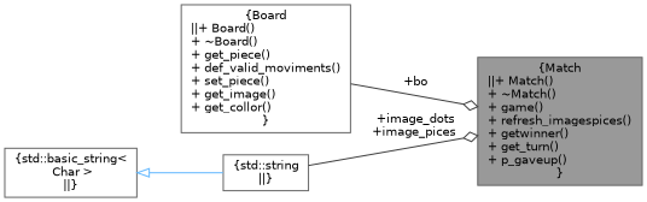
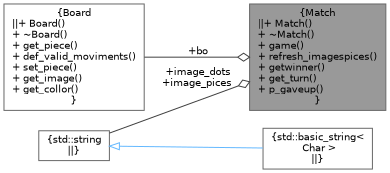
  digraph {
    rankdir=LR
    node [color=gray40 fillcolor=white fontname=Helvetica fontsize=10 shape=box style=filled]
    edge [arrowhead=odiamond color=grey25 fontname=Helvetica fontsize=10 labelfontname=Helvetica labelfontsize=10 style=solid]
    n1 [fillcolor=grey60 fontcolor=black height=0.2 label="{Match\n||+ Match()\l+ ~Match()\l+ game()\l+ refresh_imagespices()\l+ getwinner()\l+ get_turn()\l+ p_gaveup()\l}" width=0.4]
    n2 [height=0.2 label="{Board\n||+ Board()\l+ ~Board()\l+ get_piece()\l+ def_valid_moviments()\l+ set_piece()\l+ get_image()\l+ get_collor()\l}" width=0.4]
    n3 [height=0.2 label="{std::string\n||}" width=0.4]
    n4 [height=0.2 label="{std::basic_string\<\l Char \>\n||}" width=0.4]
    n2 -> n1 [label=" +bo"]
    n3 -> n1 [label=" +image_dots\n+image_pices"]
-   n4 -> n3 [arrowtail=onormal color=steelblue1 dir=back arrowhead=""]
+   n3 -> n4 [arrowtail=onormal color=steelblue1 dir=back arrowhead=""]
  }
